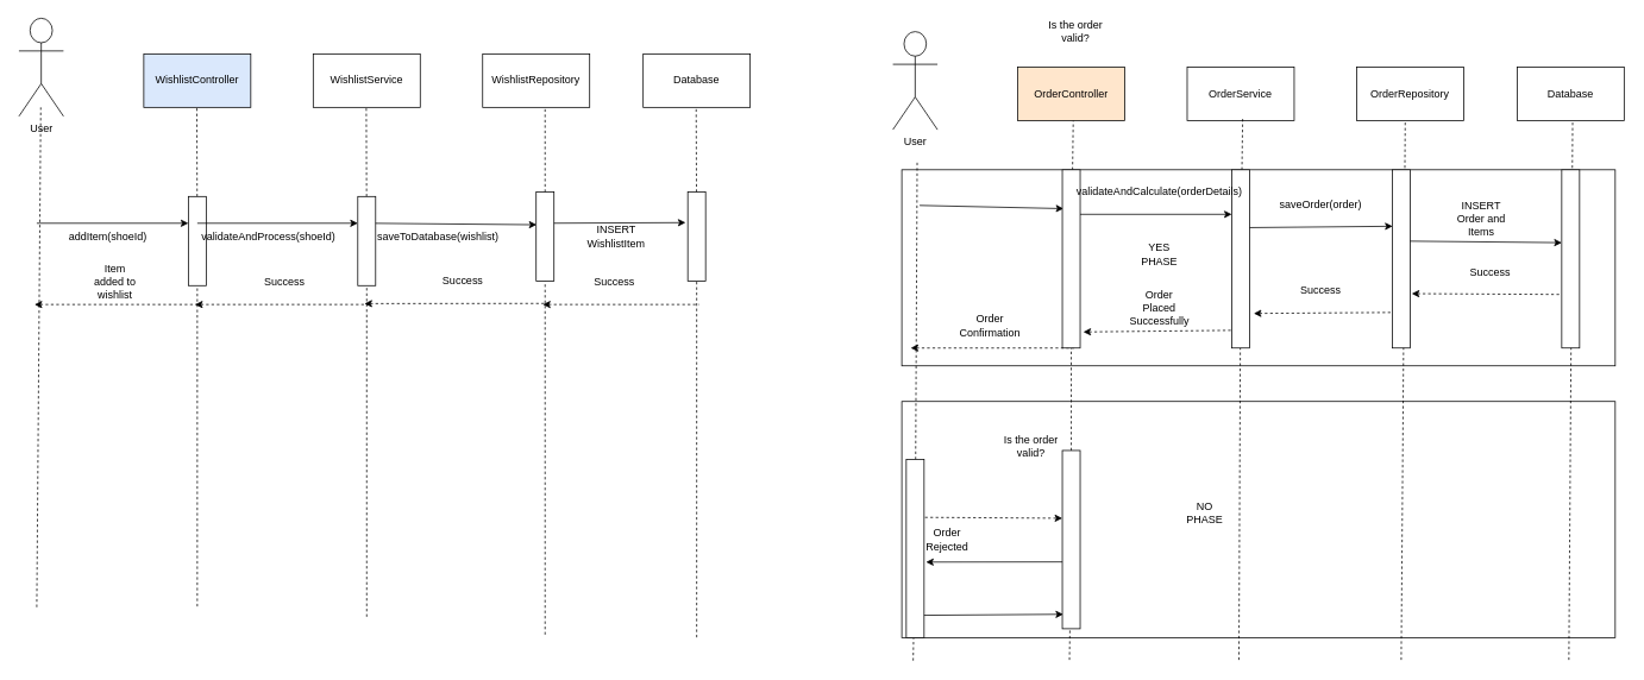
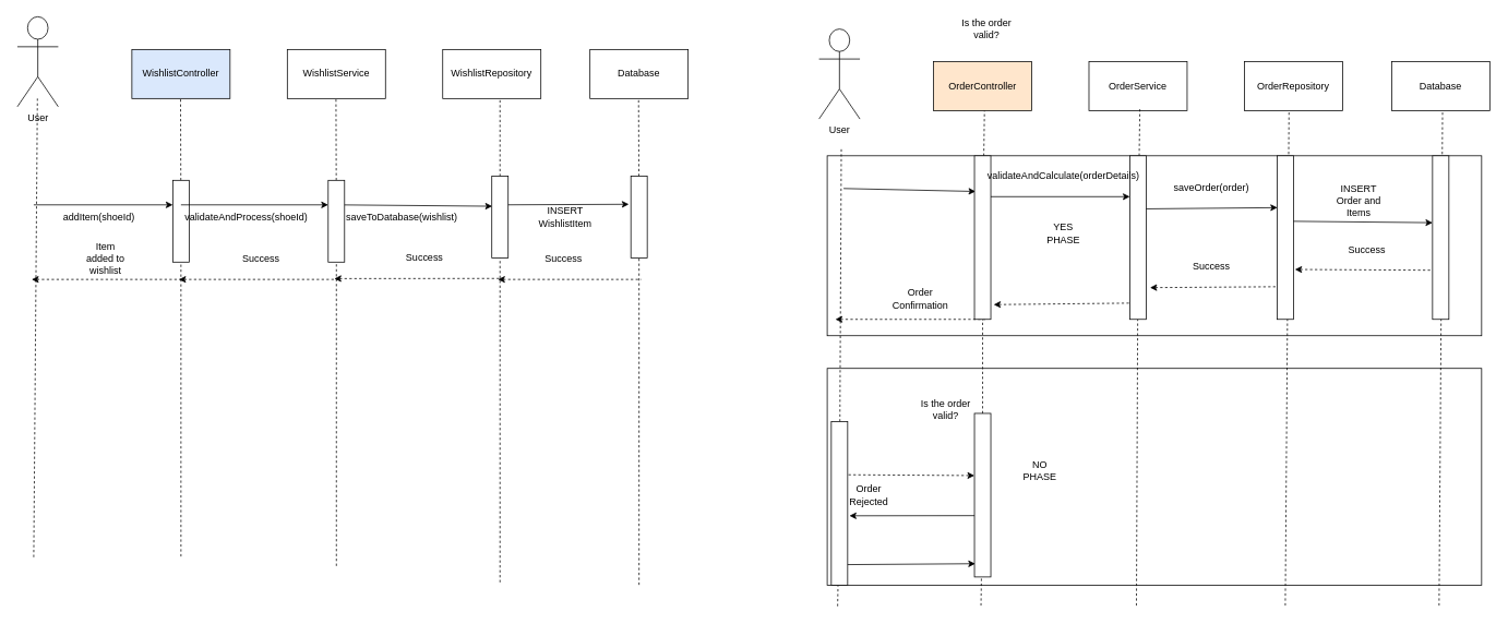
  <mxCell id="0" />
  <mxCell id="1" parent="0" />
  <mxCell id="2" value="" style="rounded=0;whiteSpace=wrap;html=1;" vertex="1" parent="1"><mxGeometry x="1010" y="450" width="800" height="265" as="geometry" /></mxCell>
  <mxCell id="3" value="" style="rounded=0;whiteSpace=wrap;html=1;" vertex="1" parent="1"><mxGeometry x="1010" y="190" width="800" height="220" as="geometry" /></mxCell>
  <mxCell id="4" value="User" style="shape=umlActor;verticalLabelPosition=bottom;verticalAlign=top;html=1;outlineConnect=0;" vertex="1" parent="1"><mxGeometry x="20" y="20" width="50" height="110" as="geometry" /></mxCell>
  <mxCell id="5" value="WishlistController" style="rounded=0;whiteSpace=wrap;html=1;fillColor=#dae8fc;" vertex="1" parent="1"><mxGeometry x="160" y="60" width="120" height="60" as="geometry" /></mxCell>
  <mxCell id="6" value="WishlistService" style="rounded=0;whiteSpace=wrap;html=1;" vertex="1" parent="1"><mxGeometry x="350" y="60" width="120" height="60" as="geometry" /></mxCell>
  <mxCell id="7" value="WishlistRepository" style="rounded=0;whiteSpace=wrap;html=1;" vertex="1" parent="1"><mxGeometry x="540" y="60" width="120" height="60" as="geometry" /></mxCell>
  <mxCell id="8" value="Database" style="rounded=0;whiteSpace=wrap;html=1;" vertex="1" parent="1"><mxGeometry x="720" y="60" width="120" height="60" as="geometry" /></mxCell>
  <mxCell id="9" value="" style="endArrow=none;dashed=1;html=1;rounded=0;" edge="1" parent="1"><mxGeometry width="50" height="50" relative="1" as="geometry"><mxPoint x="40" y="680.784" as="sourcePoint" /><mxPoint x="44.5" y="120" as="targetPoint" /></mxGeometry></mxCell>
  <mxCell id="10" value="" style="endArrow=none;dashed=1;html=1;rounded=0;" edge="1" parent="1" source="28"><mxGeometry width="50" height="50" relative="1" as="geometry"><mxPoint x="220" y="680" as="sourcePoint" /><mxPoint x="219.5" y="120" as="targetPoint" /></mxGeometry></mxCell>
  <mxCell id="11" value="" style="endArrow=none;dashed=1;html=1;rounded=0;" edge="1" parent="1" source="32"><mxGeometry width="50" height="50" relative="1" as="geometry"><mxPoint x="410" y="691.569" as="sourcePoint" /><mxPoint x="409.5" y="120" as="targetPoint" /></mxGeometry></mxCell>
  <mxCell id="12" value="" style="endArrow=none;dashed=1;html=1;rounded=0;" edge="1" parent="1" source="35"><mxGeometry width="50" height="50" relative="1" as="geometry"><mxPoint x="610" y="711.569" as="sourcePoint" /><mxPoint x="610" y="120" as="targetPoint" /></mxGeometry></mxCell>
  <mxCell id="13" value="" style="endArrow=none;dashed=1;html=1;rounded=0;" edge="1" parent="1" source="37"><mxGeometry width="50" height="50" relative="1" as="geometry"><mxPoint x="780" y="714.706" as="sourcePoint" /><mxPoint x="779.41" y="120" as="targetPoint" /></mxGeometry></mxCell>
  <mxCell id="14" value="addItem(shoeId)" style="text;html=1;align=center;verticalAlign=middle;whiteSpace=wrap;rounded=0;" vertex="1" parent="1"><mxGeometry x="90" y="250" width="60" height="30" as="geometry" /></mxCell>
  <mxCell id="15" value="" style="endArrow=classic;html=1;rounded=0;entryX=0.025;entryY=0.367;entryDx=0;entryDy=0;entryPerimeter=0;" edge="1" parent="1" target="35"><mxGeometry width="50" height="50" relative="1" as="geometry"><mxPoint x="410" y="250" as="sourcePoint" /><mxPoint x="610" y="250" as="targetPoint" /></mxGeometry></mxCell>
  <mxCell id="16" value="saveToDatabase(wishlist)" style="text;html=1;align=center;verticalAlign=middle;whiteSpace=wrap;rounded=0;" vertex="1" parent="1"><mxGeometry x="460" y="250" width="60" height="30" as="geometry" /></mxCell>
  <mxCell id="17" value="" style="endArrow=classic;html=1;rounded=0;entryX=-0.123;entryY=0.343;entryDx=0;entryDy=0;entryPerimeter=0;" edge="1" parent="1" target="37"><mxGeometry width="50" height="50" relative="1" as="geometry"><mxPoint x="610" y="250" as="sourcePoint" /><mxPoint x="760" y="250" as="targetPoint" /></mxGeometry></mxCell>
  <mxCell id="18" value="INSERT WishlistItem" style="text;html=1;align=center;verticalAlign=middle;whiteSpace=wrap;rounded=0;" vertex="1" parent="1"><mxGeometry x="660" y="250" width="60" height="30" as="geometry" /></mxCell>
  <mxCell id="19" value="" style="endArrow=none;dashed=1;html=1;rounded=0;startArrow=classic;startFill=1;" edge="1" parent="1"><mxGeometry width="50" height="50" relative="1" as="geometry"><mxPoint x="607.5" y="341.18" as="sourcePoint" /><mxPoint x="782.5" y="341.18" as="targetPoint" /></mxGeometry></mxCell>
  <mxCell id="20" value="Success" style="text;html=1;align=center;verticalAlign=middle;whiteSpace=wrap;rounded=0;" vertex="1" parent="1"><mxGeometry x="657.5" y="301.18" width="60" height="30" as="geometry" /></mxCell>
  <mxCell id="21" value="" style="endArrow=none;dashed=1;html=1;rounded=0;startArrow=classic;startFill=1;" edge="1" parent="1"><mxGeometry width="50" height="50" relative="1" as="geometry"><mxPoint x="217.5" y="341.18" as="sourcePoint" /><mxPoint x="412.5" y="341.18" as="targetPoint" /></mxGeometry></mxCell>
  <mxCell id="22" value="Success" style="text;html=1;align=center;verticalAlign=middle;whiteSpace=wrap;rounded=0;" vertex="1" parent="1"><mxGeometry x="287.5" y="301.18" width="60" height="30" as="geometry" /></mxCell>
  <mxCell id="23" value="" style="endArrow=none;dashed=1;html=1;rounded=0;startArrow=classic;startFill=1;" edge="1" parent="1"><mxGeometry width="50" height="50" relative="1" as="geometry"><mxPoint x="407.5" y="340.18" as="sourcePoint" /><mxPoint x="612.5" y="340" as="targetPoint" /></mxGeometry></mxCell>
  <mxCell id="24" value="Success" style="text;html=1;align=center;verticalAlign=middle;whiteSpace=wrap;rounded=0;" vertex="1" parent="1"><mxGeometry x="487.5" y="300" width="60" height="30" as="geometry" /></mxCell>
  <mxCell id="25" value="" style="endArrow=none;dashed=1;html=1;rounded=0;startArrow=classic;startFill=1;" edge="1" parent="1"><mxGeometry width="50" height="50" relative="1" as="geometry"><mxPoint x="37.5" y="341.18" as="sourcePoint" /><mxPoint x="222.5" y="341.18" as="targetPoint" /></mxGeometry></mxCell>
  <mxCell id="26" value="Item added to wishlist" style="text;html=1;align=center;verticalAlign=middle;whiteSpace=wrap;rounded=0;" vertex="1" parent="1"><mxGeometry x="97.5" y="301.18" width="60" height="30" as="geometry" /></mxCell>
  <mxCell id="27" value="" style="endArrow=none;dashed=1;html=1;rounded=0;" edge="1" parent="1" target="28"><mxGeometry width="50" height="50" relative="1" as="geometry"><mxPoint x="220" y="680" as="sourcePoint" /><mxPoint x="219.5" y="120" as="targetPoint" /></mxGeometry></mxCell>
  <mxCell id="28" value="" style="rounded=0;whiteSpace=wrap;html=1;" vertex="1" parent="1"><mxGeometry x="210" y="220" width="20" height="100" as="geometry" /></mxCell>
  <mxCell id="29" value="validateAndProcess(shoeId)" style="text;html=1;align=center;verticalAlign=middle;whiteSpace=wrap;rounded=0;" vertex="1" parent="1"><mxGeometry x="270" y="250" width="60" height="30" as="geometry" /></mxCell>
  <mxCell id="30" value="" style="endArrow=classic;html=1;rounded=0;" edge="1" parent="1"><mxGeometry width="50" height="50" relative="1" as="geometry"><mxPoint x="40" y="250" as="sourcePoint" /><mxPoint x="210" y="250" as="targetPoint" /></mxGeometry></mxCell>
  <mxCell id="31" value="" style="endArrow=none;dashed=1;html=1;rounded=0;" edge="1" parent="1" target="32"><mxGeometry width="50" height="50" relative="1" as="geometry"><mxPoint x="410" y="691.569" as="sourcePoint" /><mxPoint x="409.5" y="120" as="targetPoint" /></mxGeometry></mxCell>
  <mxCell id="32" value="" style="rounded=0;whiteSpace=wrap;html=1;" vertex="1" parent="1"><mxGeometry x="400" y="220" width="20" height="100" as="geometry" /></mxCell>
  <mxCell id="33" value="" style="endArrow=classic;html=1;rounded=0;" edge="1" parent="1"><mxGeometry width="50" height="50" relative="1" as="geometry"><mxPoint x="220" y="250" as="sourcePoint" /><mxPoint x="400" y="250" as="targetPoint" /></mxGeometry></mxCell>
  <mxCell id="34" value="" style="endArrow=none;dashed=1;html=1;rounded=0;" edge="1" parent="1" target="35"><mxGeometry width="50" height="50" relative="1" as="geometry"><mxPoint x="610" y="711.569" as="sourcePoint" /><mxPoint x="610" y="120" as="targetPoint" /></mxGeometry></mxCell>
  <mxCell id="35" value="" style="rounded=0;whiteSpace=wrap;html=1;" vertex="1" parent="1"><mxGeometry x="600" y="215" width="20" height="100" as="geometry" /></mxCell>
  <mxCell id="36" value="" style="endArrow=none;dashed=1;html=1;rounded=0;" edge="1" parent="1" target="37"><mxGeometry width="50" height="50" relative="1" as="geometry"><mxPoint x="780" y="714.706" as="sourcePoint" /><mxPoint x="779.41" y="120" as="targetPoint" /></mxGeometry></mxCell>
  <mxCell id="37" value="" style="rounded=0;whiteSpace=wrap;html=1;" vertex="1" parent="1"><mxGeometry x="770" y="215" width="20" height="100" as="geometry" /></mxCell>
  <mxCell id="38" value="User" style="shape=umlActor;verticalLabelPosition=bottom;verticalAlign=top;html=1;outlineConnect=0;" vertex="1" parent="1"><mxGeometry x="1000" y="35" width="50" height="110" as="geometry" /></mxCell>
  <mxCell id="39" value="OrderController" style="rounded=0;whiteSpace=wrap;html=1;fillColor=#ffe6cc;" vertex="1" parent="1"><mxGeometry x="1140" y="75" width="120" height="60" as="geometry" /></mxCell>
  <mxCell id="40" value="OrderService" style="rounded=0;whiteSpace=wrap;html=1;" vertex="1" parent="1"><mxGeometry x="1330" y="75" width="120" height="60" as="geometry" /></mxCell>
  <mxCell id="41" value="OrderRepository" style="rounded=0;whiteSpace=wrap;html=1;" vertex="1" parent="1"><mxGeometry x="1520" y="75" width="120" height="60" as="geometry" /></mxCell>
  <mxCell id="42" value="Database" style="rounded=0;whiteSpace=wrap;html=1;" vertex="1" parent="1"><mxGeometry x="1700" y="75" width="120" height="60" as="geometry" /></mxCell>
  <mxCell id="43" value="" style="endArrow=none;dashed=1;html=1;rounded=0;" edge="1" parent="1" source="80"><mxGeometry width="50" height="50" relative="1" as="geometry"><mxPoint x="1022.75" y="740.78" as="sourcePoint" /><mxPoint x="1027.25" y="179.996" as="targetPoint" /></mxGeometry></mxCell>
  <mxCell id="44" value="" style="endArrow=none;dashed=1;html=1;rounded=0;" edge="1" parent="1"><mxGeometry width="50" height="50" relative="1" as="geometry"><mxPoint x="1758" y="740" as="sourcePoint" /><mxPoint x="1762.25" y="134.996" as="targetPoint" /></mxGeometry></mxCell>
  <mxCell id="45" value="" style="endArrow=none;dashed=1;html=1;rounded=0;" edge="1" parent="1"><mxGeometry width="50" height="50" relative="1" as="geometry"><mxPoint x="1570" y="740" as="sourcePoint" /><mxPoint x="1574.5" y="134.996" as="targetPoint" /></mxGeometry></mxCell>
  <mxCell id="46" value="" style="endArrow=none;dashed=1;html=1;rounded=0;" edge="1" parent="1" source="73"><mxGeometry width="50" height="50" relative="1" as="geometry"><mxPoint x="1388" y="740" as="sourcePoint" /><mxPoint x="1392.25" y="129.996" as="targetPoint" /></mxGeometry></mxCell>
  <mxCell id="47" value="" style="endArrow=none;dashed=1;html=1;rounded=0;" edge="1" parent="1" source="71"><mxGeometry width="50" height="50" relative="1" as="geometry"><mxPoint x="1198" y="740" as="sourcePoint" /><mxPoint x="1202.25" y="134.996" as="targetPoint" /></mxGeometry></mxCell>
  <mxCell id="48" value="" style="endArrow=classic;html=1;rounded=0;entryX=0.066;entryY=0.218;entryDx=0;entryDy=0;entryPerimeter=0;" edge="1" parent="1" target="71"><mxGeometry width="50" height="50" relative="1" as="geometry"><mxPoint x="1030" y="230" as="sourcePoint" /><mxPoint x="1200" y="230" as="targetPoint" /></mxGeometry></mxCell>
  <mxCell id="49" value="" style="endArrow=classic;html=1;rounded=0;entryX=0.002;entryY=0.409;entryDx=0;entryDy=0;entryPerimeter=0;" edge="1" parent="1" target="76"><mxGeometry width="50" height="50" relative="1" as="geometry"><mxPoint x="1570" y="270" as="sourcePoint" /><mxPoint x="1760" y="270" as="targetPoint" /></mxGeometry></mxCell>
  <mxCell id="50" value="INSERT Order and Items" style="text;html=1;align=center;verticalAlign=middle;whiteSpace=wrap;rounded=0;" vertex="1" parent="1"><mxGeometry x="1630" y="230" width="60" height="30" as="geometry" /></mxCell>
  <mxCell id="51" value="" style="endArrow=classic;html=1;rounded=0;entryX=0.018;entryY=0.317;entryDx=0;entryDy=0;entryPerimeter=0;" edge="1" parent="1" target="75"><mxGeometry width="50" height="50" relative="1" as="geometry"><mxPoint x="1390" y="255" as="sourcePoint" /><mxPoint x="1580" y="255" as="targetPoint" /></mxGeometry></mxCell>
  <mxCell id="52" value="saveOrder(order)" style="text;html=1;align=center;verticalAlign=middle;whiteSpace=wrap;rounded=0;" vertex="1" parent="1"><mxGeometry x="1450" y="215" width="60" height="30" as="geometry" /></mxCell>
  <mxCell id="53" value="" style="endArrow=classic;html=1;rounded=0;entryX=0;entryY=0.25;entryDx=0;entryDy=0;" edge="1" parent="1" target="73"><mxGeometry width="50" height="50" relative="1" as="geometry"><mxPoint x="1200" y="240" as="sourcePoint" /><mxPoint x="1390" y="240" as="targetPoint" /></mxGeometry></mxCell>
  <mxCell id="54" value="" style="endArrow=none;dashed=1;html=1;rounded=0;startArrow=classic;startFill=1;exitX=1.09;exitY=0.695;exitDx=0;exitDy=0;exitPerimeter=0;" edge="1" parent="1" source="75"><mxGeometry width="50" height="50" relative="1" as="geometry"><mxPoint x="1570" y="330" as="sourcePoint" /><mxPoint x="1765" y="330" as="targetPoint" /></mxGeometry></mxCell>
  <mxCell id="55" value="Success" style="text;html=1;align=center;verticalAlign=middle;whiteSpace=wrap;rounded=0;" vertex="1" parent="1"><mxGeometry x="1640" y="290" width="60" height="30" as="geometry" /></mxCell>
  <mxCell id="56" value="" style="endArrow=none;dashed=1;html=1;rounded=0;startArrow=classic;startFill=1;exitX=1.233;exitY=0.806;exitDx=0;exitDy=0;exitPerimeter=0;" edge="1" parent="1" source="73"><mxGeometry width="50" height="50" relative="1" as="geometry"><mxPoint x="1390" y="350" as="sourcePoint" /><mxPoint x="1575" y="350" as="targetPoint" /></mxGeometry></mxCell>
  <mxCell id="57" value="Success" style="text;html=1;align=center;verticalAlign=middle;whiteSpace=wrap;rounded=0;" vertex="1" parent="1"><mxGeometry x="1450" y="310" width="60" height="30" as="geometry" /></mxCell>
  <mxCell id="58" value="" style="endArrow=none;dashed=1;html=1;rounded=0;startArrow=classic;startFill=1;exitX=1.177;exitY=0.91;exitDx=0;exitDy=0;exitPerimeter=0;" edge="1" parent="1" source="71"><mxGeometry width="50" height="50" relative="1" as="geometry"><mxPoint x="1200" y="370" as="sourcePoint" /><mxPoint x="1393.5" y="370" as="targetPoint" /></mxGeometry></mxCell>
- <mxCell id="59" value="Order Placed Successfully" style="text;html=1;align=center;verticalAlign=middle;whiteSpace=wrap;rounded=0;" vertex="1" parent="1"><mxGeometry x="1268.5" y="330" width="60" height="30" as="geometry" /></mxCell>
  <mxCell id="60" value="" style="endArrow=none;dashed=1;html=1;rounded=0;startArrow=classic;startFill=1;" edge="1" parent="1"><mxGeometry width="50" height="50" relative="1" as="geometry"><mxPoint x="1020" y="390" as="sourcePoint" /><mxPoint x="1203.5" y="390" as="targetPoint" /></mxGeometry></mxCell>
- <mxCell id="61" value="Order Confirmation" style="text;html=1;align=center;verticalAlign=middle;whiteSpace=wrap;rounded=0;" vertex="1" parent="1"><mxGeometry x="1078.5" y="350" width="60" height="30" as="geometry" /></mxCell>
+ <mxCell id="61" value="Order Confirmation" style="text;html=1;align=center;verticalAlign=middle;whiteSpace=wrap;rounded=0;" vertex="1" parent="1"><mxGeometry x="1093.5" y="350" width="60" height="30" as="geometry" /></mxCell>
  <mxCell id="62" value="Is the order valid?" style="text;html=1;align=center;verticalAlign=middle;whiteSpace=wrap;rounded=0;" vertex="1" parent="1"><mxGeometry x="1160" y="20" width="90" height="30" as="geometry" /></mxCell>
  <mxCell id="63" value="YES PHASE" style="text;html=1;align=center;verticalAlign=middle;whiteSpace=wrap;rounded=0;" vertex="1" parent="1"><mxGeometry x="1268.5" y="270" width="60" height="30" as="geometry" /></mxCell>
  <mxCell id="64" value="" style="endArrow=classic;dashed=1;html=1;rounded=0;startArrow=none;startFill=0;endFill=1;entryX=-0.001;entryY=0.38;entryDx=0;entryDy=0;entryPerimeter=0;" edge="1" parent="1" target="78"><mxGeometry width="50" height="50" relative="1" as="geometry"><mxPoint x="1030" y="580" as="sourcePoint" /><mxPoint x="1200" y="580" as="targetPoint" /></mxGeometry></mxCell>
  <mxCell id="65" value="" style="endArrow=classic;html=1;rounded=0;entryX=1.108;entryY=0.576;entryDx=0;entryDy=0;entryPerimeter=0;" edge="1" parent="1" target="80"><mxGeometry width="50" height="50" relative="1" as="geometry"><mxPoint x="1199.25" y="630" as="sourcePoint" /><mxPoint x="1019.25" y="630" as="targetPoint" /></mxGeometry></mxCell>
  <mxCell id="66" value="Order Rejected" style="text;html=1;align=center;verticalAlign=middle;whiteSpace=wrap;rounded=0;" vertex="1" parent="1"><mxGeometry x="1031" y="590" width="60" height="30" as="geometry" /></mxCell>
  <mxCell id="67" value="" style="endArrow=none;html=1;rounded=0;endFill=0;startArrow=classic;startFill=1;exitX=0.05;exitY=0.919;exitDx=0;exitDy=0;exitPerimeter=0;" edge="1" parent="1" source="78"><mxGeometry width="50" height="50" relative="1" as="geometry"><mxPoint x="1198.5" y="690" as="sourcePoint" /><mxPoint x="1018.5" y="690" as="targetPoint" /></mxGeometry></mxCell>
  <mxCell id="68" value="Is the order valid?" style="text;html=1;align=center;verticalAlign=middle;whiteSpace=wrap;rounded=0;" vertex="1" parent="1"><mxGeometry x="1110" y="485" width="90" height="30" as="geometry" /></mxCell>
- <mxCell id="69" value="NO PHASE" style="text;html=1;align=center;verticalAlign=middle;whiteSpace=wrap;rounded=0;" vertex="1" parent="1"><mxGeometry x="1320" y="560" width="60" height="30" as="geometry" /></mxCell>
+ <mxCell id="69" value="NO PHASE" style="text;html=1;align=center;verticalAlign=middle;whiteSpace=wrap;rounded=0;" vertex="1" parent="1"><mxGeometry x="1240" y="560" width="60" height="30" as="geometry" /></mxCell>
  <mxCell id="70" value="" style="endArrow=none;dashed=1;html=1;rounded=0;" edge="1" parent="1" source="78" target="71"><mxGeometry width="50" height="50" relative="1" as="geometry"><mxPoint x="1198" y="740" as="sourcePoint" /><mxPoint x="1202.25" y="134.996" as="targetPoint" /></mxGeometry></mxCell>
  <mxCell id="71" value="" style="rounded=0;whiteSpace=wrap;html=1;" vertex="1" parent="1"><mxGeometry x="1190" y="190" width="20" height="200" as="geometry" /></mxCell>
  <mxCell id="72" value="" style="endArrow=none;dashed=1;html=1;rounded=0;" edge="1" parent="1" target="73"><mxGeometry width="50" height="50" relative="1" as="geometry"><mxPoint x="1388" y="740" as="sourcePoint" /><mxPoint x="1392.25" y="129.996" as="targetPoint" /></mxGeometry></mxCell>
  <mxCell id="73" value="" style="rounded=0;whiteSpace=wrap;html=1;" vertex="1" parent="1"><mxGeometry x="1380" y="190" width="20" height="200" as="geometry" /></mxCell>
  <mxCell id="74" value="validateAndCalculate(orderDetails)" style="text;html=1;align=center;verticalAlign=middle;whiteSpace=wrap;rounded=0;" vertex="1" parent="1"><mxGeometry x="1268.5" y="200" width="60" height="30" as="geometry" /></mxCell>
  <mxCell id="75" value="" style="rounded=0;whiteSpace=wrap;html=1;" vertex="1" parent="1"><mxGeometry x="1560" y="190" width="20" height="200" as="geometry" /></mxCell>
  <mxCell id="76" value="" style="rounded=0;whiteSpace=wrap;html=1;" vertex="1" parent="1"><mxGeometry x="1750" y="190" width="20" height="200" as="geometry" /></mxCell>
  <mxCell id="77" value="" style="endArrow=none;dashed=1;html=1;rounded=0;" edge="1" parent="1" target="78"><mxGeometry width="50" height="50" relative="1" as="geometry"><mxPoint x="1198" y="740" as="sourcePoint" /><mxPoint x="1200" y="390" as="targetPoint" /></mxGeometry></mxCell>
  <mxCell id="78" value="" style="rounded=0;whiteSpace=wrap;html=1;" vertex="1" parent="1"><mxGeometry x="1190" y="505" width="20" height="200" as="geometry" /></mxCell>
  <mxCell id="79" value="" style="endArrow=none;dashed=1;html=1;rounded=0;" edge="1" parent="1" target="80"><mxGeometry width="50" height="50" relative="1" as="geometry"><mxPoint x="1022.75" y="740.78" as="sourcePoint" /><mxPoint x="1027.25" y="179.996" as="targetPoint" /></mxGeometry></mxCell>
  <mxCell id="80" value="" style="rounded=0;whiteSpace=wrap;html=1;" vertex="1" parent="1"><mxGeometry x="1015" y="515" width="20" height="200" as="geometry" /></mxCell>
